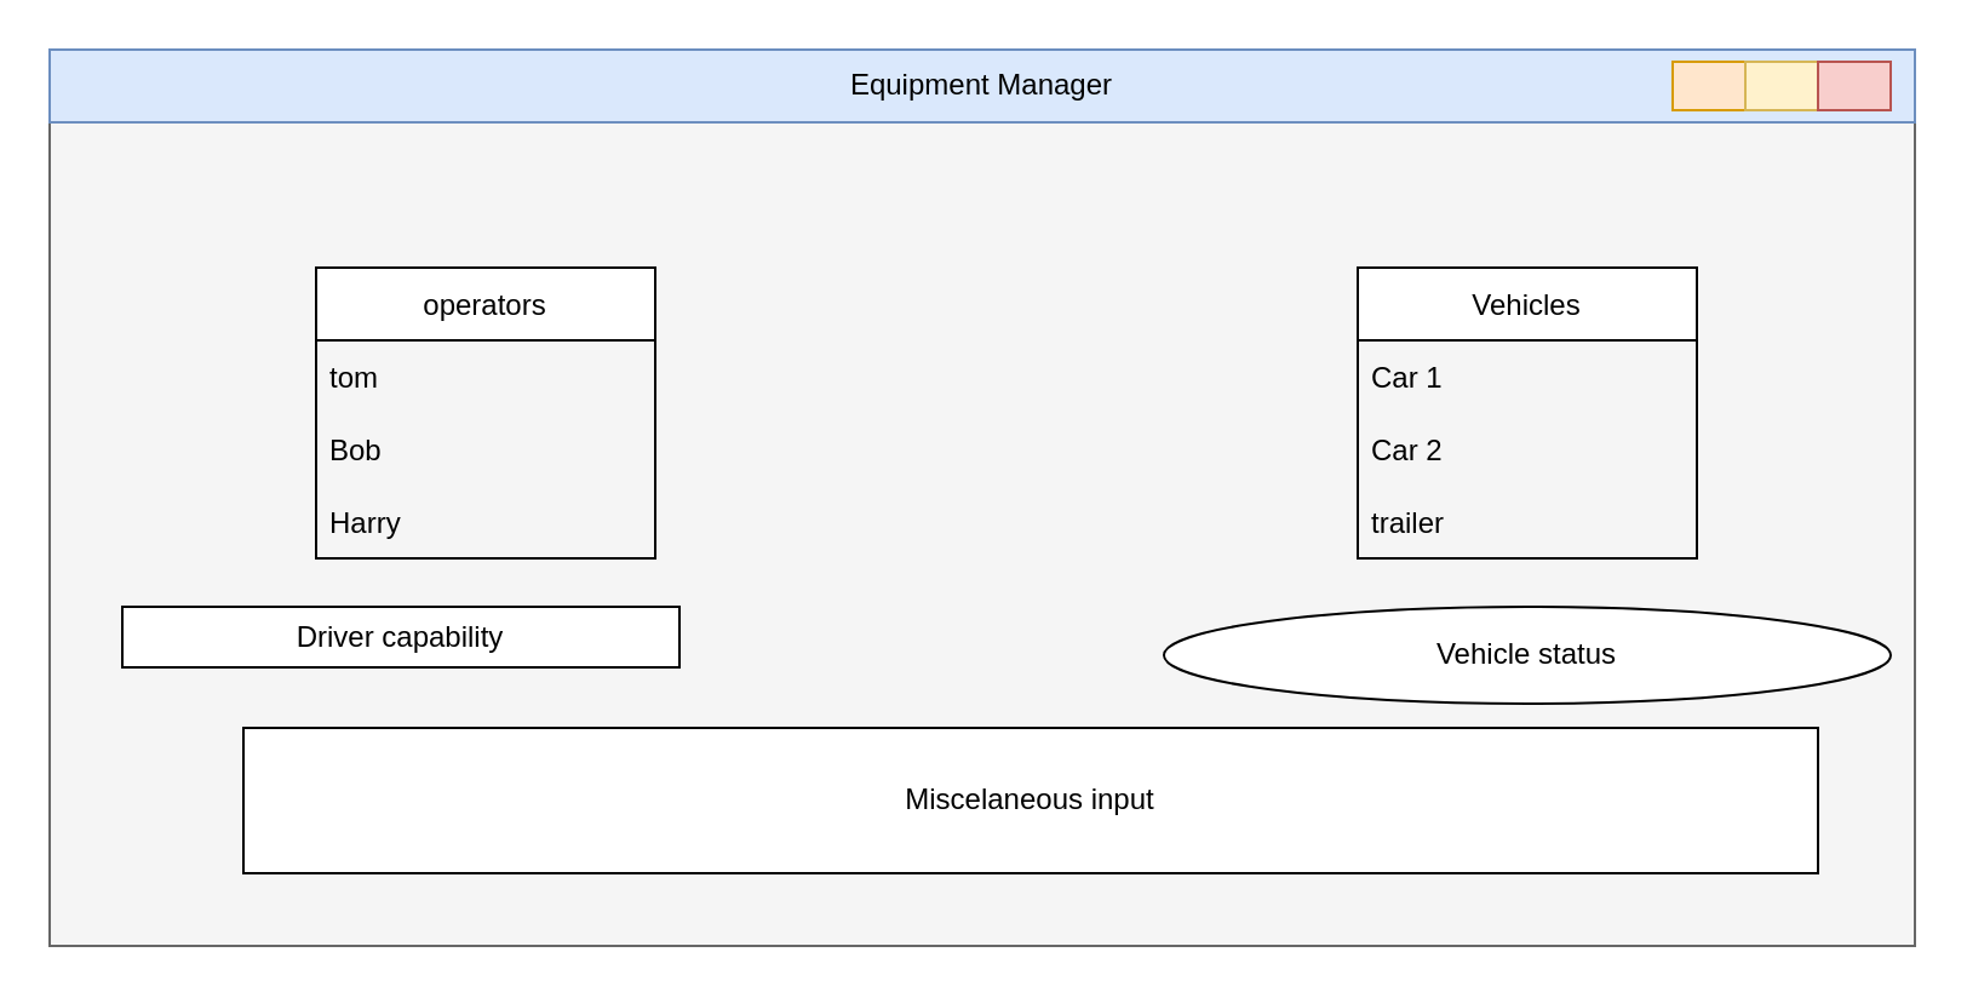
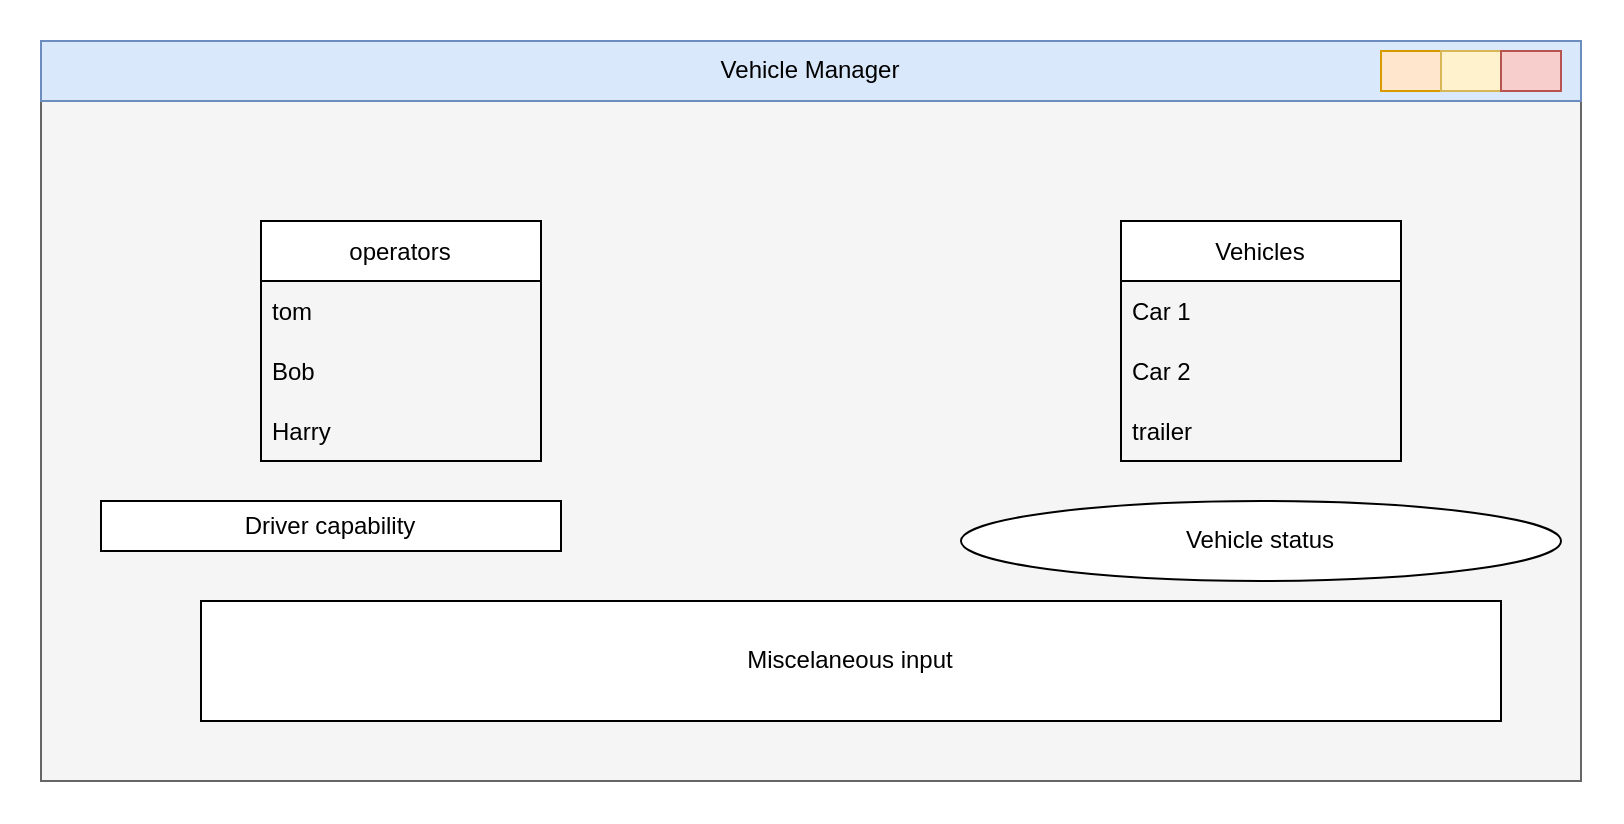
  <mxCell id="0" />
  <mxCell id="1" parent="0" />
  <mxCell id="2" value="" style="group" vertex="1" connectable="0" parent="1"><mxGeometry x="20" y="20" width="770" height="370" as="geometry" /></mxCell>
  <mxCell id="3" value="" style="rounded=0;whiteSpace=wrap;html=1;fillColor=#f5f5f5;fontColor=#333333;strokeColor=#666666;" vertex="1" parent="2"><mxGeometry width="770" height="370" as="geometry" /></mxCell>
- <mxCell id="4" value="Equipment Manager" style="rounded=0;whiteSpace=wrap;html=1;fillColor=#dae8fc;strokeColor=#6c8ebf;" vertex="1" parent="2"><mxGeometry width="770" height="30" as="geometry" /></mxCell>
+ <mxCell id="4" value="Vehicle Manager" style="rounded=0;whiteSpace=wrap;html=1;fillColor=#dae8fc;strokeColor=#6c8ebf;" vertex="1" parent="2"><mxGeometry width="770" height="30" as="geometry" /></mxCell>
  <mxCell id="5" value="" style="rounded=0;whiteSpace=wrap;html=1;fillColor=#ffe6cc;strokeColor=#d79b00;" vertex="1" parent="2"><mxGeometry x="670" y="5" width="30" height="20" as="geometry" /></mxCell>
  <mxCell id="6" value="" style="rounded=0;whiteSpace=wrap;html=1;fillColor=#fff2cc;strokeColor=#d6b656;" vertex="1" parent="2"><mxGeometry x="700" y="5" width="30" height="20" as="geometry" /></mxCell>
  <mxCell id="7" value="" style="rounded=0;whiteSpace=wrap;html=1;fillColor=#f8cecc;strokeColor=#b85450;" vertex="1" parent="2"><mxGeometry x="730" y="5" width="30" height="20" as="geometry" /></mxCell>
  <mxCell id="8" value="operators" style="swimlane;fontStyle=0;childLayout=stackLayout;horizontal=1;startSize=30;horizontalStack=0;resizeParent=1;resizeParentMax=0;resizeLast=0;collapsible=1;marginBottom=0;" vertex="1" parent="2"><mxGeometry x="110" y="90" width="140" height="120" as="geometry" /></mxCell>
  <mxCell id="9" value="tom" style="text;strokeColor=none;fillColor=none;align=left;verticalAlign=middle;spacingLeft=4;spacingRight=4;overflow=hidden;points=[[0,0.5],[1,0.5]];portConstraint=eastwest;rotatable=0;" vertex="1" parent="8"><mxGeometry y="30" width="140" height="30" as="geometry" /></mxCell>
  <mxCell id="10" value="Bob" style="text;strokeColor=none;fillColor=none;align=left;verticalAlign=middle;spacingLeft=4;spacingRight=4;overflow=hidden;points=[[0,0.5],[1,0.5]];portConstraint=eastwest;rotatable=0;" vertex="1" parent="8"><mxGeometry y="60" width="140" height="30" as="geometry" /></mxCell>
  <mxCell id="11" value="Harry" style="text;strokeColor=none;fillColor=none;align=left;verticalAlign=middle;spacingLeft=4;spacingRight=4;overflow=hidden;points=[[0,0.5],[1,0.5]];portConstraint=eastwest;rotatable=0;" vertex="1" parent="8"><mxGeometry y="90" width="140" height="30" as="geometry" /></mxCell>
  <mxCell id="12" value="Vehicles" style="swimlane;fontStyle=0;childLayout=stackLayout;horizontal=1;startSize=30;horizontalStack=0;resizeParent=1;resizeParentMax=0;resizeLast=0;collapsible=1;marginBottom=0;" vertex="1" parent="2"><mxGeometry x="540" y="90" width="140" height="120" as="geometry"><mxRectangle x="580" y="390" width="90" height="30" as="alternateBounds" /></mxGeometry></mxCell>
  <mxCell id="13" value="Car 1" style="text;strokeColor=none;fillColor=none;align=left;verticalAlign=middle;spacingLeft=4;spacingRight=4;overflow=hidden;points=[[0,0.5],[1,0.5]];portConstraint=eastwest;rotatable=0;" vertex="1" parent="12"><mxGeometry y="30" width="140" height="30" as="geometry" /></mxCell>
  <mxCell id="14" value="Car 2" style="text;strokeColor=none;fillColor=none;align=left;verticalAlign=middle;spacingLeft=4;spacingRight=4;overflow=hidden;points=[[0,0.5],[1,0.5]];portConstraint=eastwest;rotatable=0;" vertex="1" parent="12"><mxGeometry y="60" width="140" height="30" as="geometry" /></mxCell>
  <mxCell id="15" value="trailer" style="text;strokeColor=none;fillColor=none;align=left;verticalAlign=middle;spacingLeft=4;spacingRight=4;overflow=hidden;points=[[0,0.5],[1,0.5]];portConstraint=eastwest;rotatable=0;" vertex="1" parent="12"><mxGeometry y="90" width="140" height="30" as="geometry" /></mxCell>
  <mxCell id="16" value="Driver capability" style="rounded=0;whiteSpace=wrap;html=1;" vertex="1" parent="2"><mxGeometry x="30" y="230" width="230" height="25" as="geometry" /></mxCell>
  <mxCell id="17" value="Vehicle status" style="ellipse;whiteSpace=wrap;html=1;" vertex="1" parent="2"><mxGeometry x="460" y="230" width="300" height="40" as="geometry" /></mxCell>
  <mxCell id="18" value="Miscelaneous input" style="rounded=0;whiteSpace=wrap;html=1;" vertex="1" parent="2"><mxGeometry x="80" y="280" width="650" height="60" as="geometry" /></mxCell>
